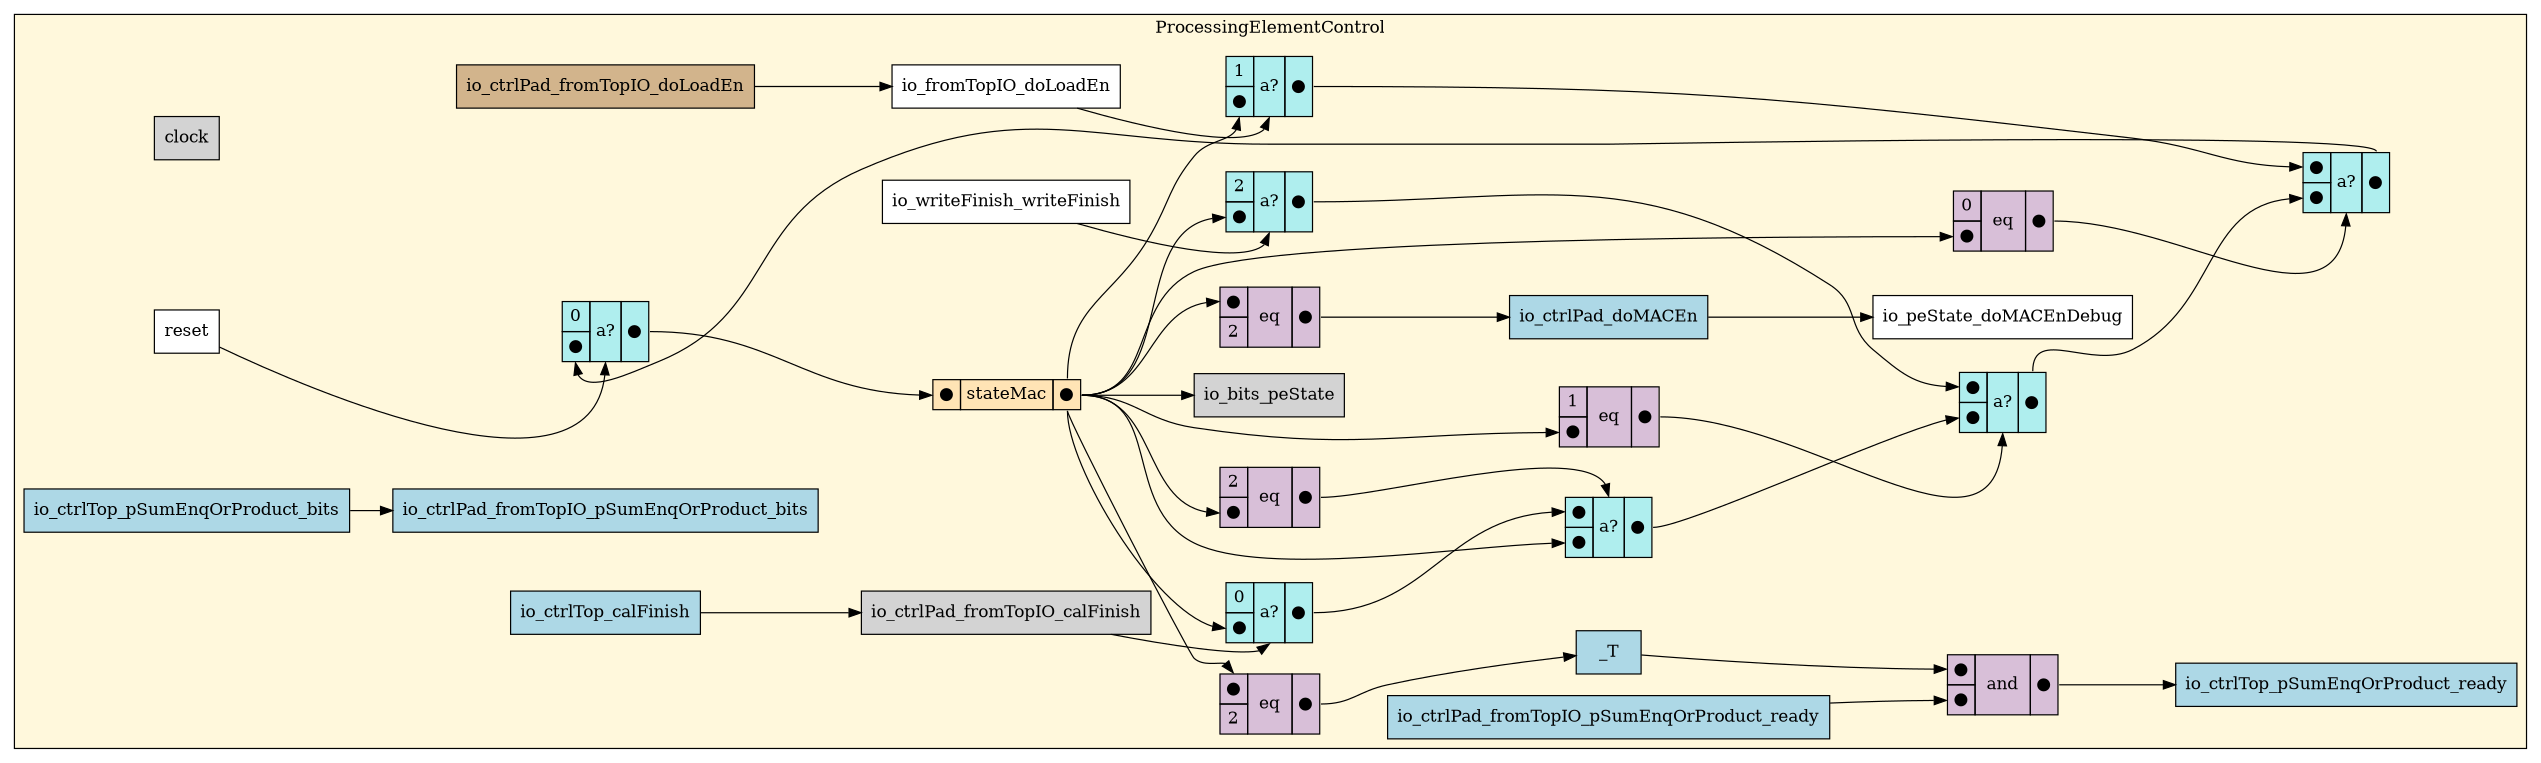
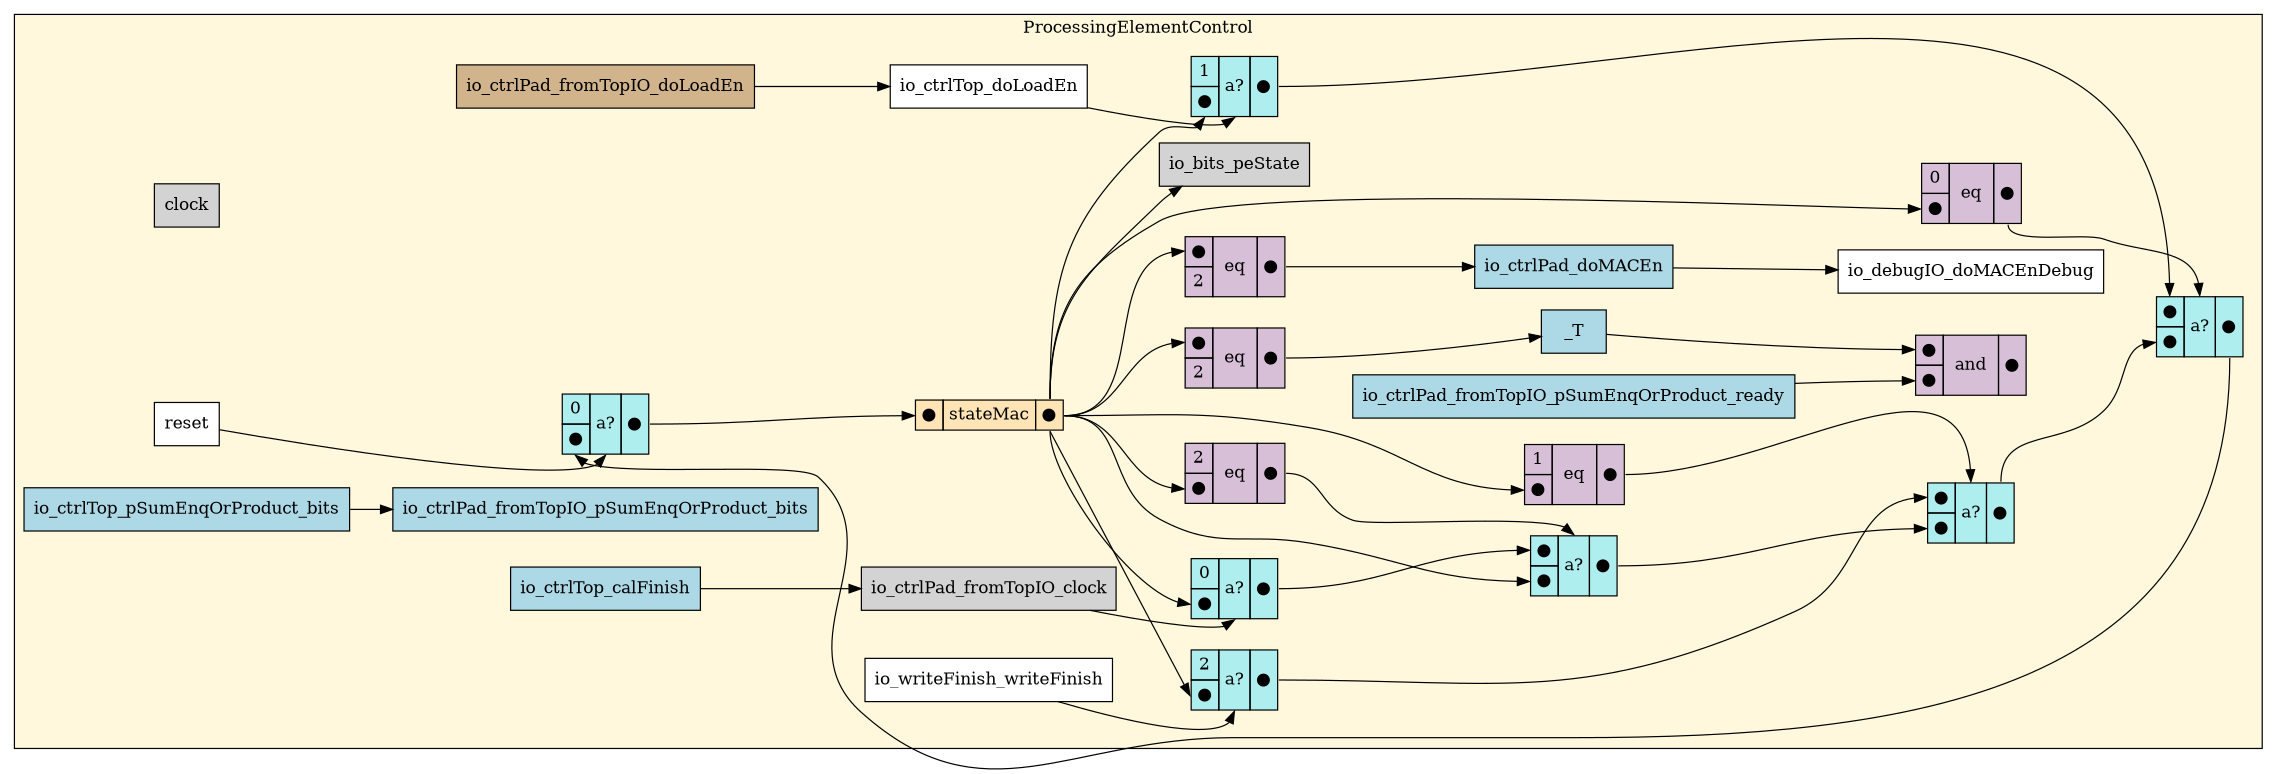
  digraph {
    rankdir=LR
    node [shape=rectangle style=filled]
    edge [headport=in2 tailport=out]
    n1 [fillcolor=lightgrey label=clock rank=0]
    n2 [fillcolor=white label=reset rank=0]
    n3 [label=< <TABLE BORDER="0" CELLBORDER="1" CELLSPACING="0" CELLPADDING="4" BGCOLOR="#AFEEEE">   <TR>     <TD PORT="in1">0</TD>     <TD ROWSPAN="2" PORT="select">a?</TD>     <TD ROWSPAN="2" PORT="out">&#x25cf;</TD>   </TR>   <TR>     <TD PORT="in2">&#x25cf;</TD>   </TR> </TABLE>> shape=plaintext style=""]
    n4 [fillcolor=lightblue label=io_ctrlPad_fromTopIO_pSumEnqOrProduct_ready rank=0]
    n5 [label=< <TABLE BORDER="0" CELLBORDER="1" CELLSPACING="0" CELLPADDING="4" BGCOLOR="#D8BFD8">   <TR>     <TD PORT="in1">&#x25cf;</TD>     <TD ROWSPAN="2" > and </TD>     <TD ROWSPAN="2" PORT="out">&#x25cf;</TD>   </TR>   <TR>     <TD PORT="in2">&#x25cf;</TD>   </TR> </TABLE>> shape=plaintext style=""]
-   n6 [fillcolor=lightgrey label=io_ctrlPad_fromTopIO_calFinish rank=0]
+   n6 [fillcolor=lightgrey label=io_ctrlPad_fromTopIO_clock rank=0]
    n7 [fillcolor=lightblue label=io_ctrlTop_calFinish rank=1000]
    n8 [label=< <TABLE BORDER="0" CELLBORDER="1" CELLSPACING="0" CELLPADDING="4" BGCOLOR="#AFEEEE">   <TR>     <TD PORT="in1">0</TD>     <TD ROWSPAN="2" PORT="select">a?</TD>     <TD ROWSPAN="2" PORT="out">&#x25cf;</TD>   </TR>   <TR>     <TD PORT="in2">&#x25cf;</TD>   </TR> </TABLE>> shape=plaintext style=""]
    n9 [fillcolor=lightblue label=io_ctrlTop_pSumEnqOrProduct_bits rank=0]
    n10 [fillcolor=lightblue label=io_ctrlPad_fromTopIO_pSumEnqOrProduct_bits rank=1000]
-   n11 [fillcolor=white label=io_fromTopIO_doLoadEn rank=0]
+   n11 [fillcolor=white label=io_ctrlTop_doLoadEn rank=0]
    n12 [fillcolor=tan label=io_ctrlPad_fromTopIO_doLoadEn rank=1000]
    n13 [label=< <TABLE BORDER="0" CELLBORDER="1" CELLSPACING="0" CELLPADDING="4" BGCOLOR="#AFEEEE">   <TR>     <TD PORT="in1">1</TD>     <TD ROWSPAN="2" PORT="select">a?</TD>     <TD ROWSPAN="2" PORT="out">&#x25cf;</TD>   </TR>   <TR>     <TD PORT="in2">&#x25cf;</TD>   </TR> </TABLE>> shape=plaintext style=""]
    n14 [fillcolor=white label=io_writeFinish_writeFinish rank=0]
    n15 [label=< <TABLE BORDER="0" CELLBORDER="1" CELLSPACING="0" CELLPADDING="4" BGCOLOR="#AFEEEE">   <TR>     <TD PORT="in1">2</TD>     <TD ROWSPAN="2" PORT="select">a?</TD>     <TD ROWSPAN="2" PORT="out">&#x25cf;</TD>   </TR>   <TR>     <TD PORT="in2">&#x25cf;</TD>   </TR> </TABLE>> shape=plaintext style=""]
    n16 [fillcolor=lightblue label=io_ctrlPad_doMACEn rank=1000]
-   n17 [fillcolor=white label=io_peState_doMACEnDebug rank=1000]
-   n18 [fillcolor=lightblue label=io_ctrlTop_pSumEnqOrProduct_ready rank=1000]
+   n17 [fillcolor=white label=io_debugIO_doMACEnDebug rank=1000]
    n19 [fillcolor=lightgrey label=io_bits_peState rank=1000]
    n20 [label=< <TABLE BORDER="0" CELLBORDER="1" CELLSPACING="0" CELLPADDING="4" BGCOLOR="#FFE4B5">   <TR>     <TD PORT="in">&#x25cf;</TD>     <TD>stateMac</TD>     <TD PORT="out">&#x25cf;</TD>   </TR> </TABLE>> shape=plaintext style=""]
    n21 [label=< <TABLE BORDER="0" CELLBORDER="1" CELLSPACING="0" CELLPADDING="4" BGCOLOR="#D8BFD8">   <TR>     <TD PORT="in1">&#x25cf;</TD>     <TD ROWSPAN="2" > eq </TD>     <TD ROWSPAN="2" PORT="out">&#x25cf;</TD>   </TR>   <TR>     <TD PORT="in2">2</TD>   </TR> </TABLE>> shape=plaintext style=""]
    n22 [label=< <TABLE BORDER="0" CELLBORDER="1" CELLSPACING="0" CELLPADDING="4" BGCOLOR="#D8BFD8">   <TR>     <TD PORT="in1">&#x25cf;</TD>     <TD ROWSPAN="2" > eq </TD>     <TD ROWSPAN="2" PORT="out">&#x25cf;</TD>   </TR>   <TR>     <TD PORT="in2">2</TD>   </TR> </TABLE>> shape=plaintext style=""]
    n23 [label=< <TABLE BORDER="0" CELLBORDER="1" CELLSPACING="0" CELLPADDING="4" BGCOLOR="#D8BFD8">   <TR>     <TD PORT="in1">0</TD>     <TD ROWSPAN="2" > eq </TD>     <TD ROWSPAN="2" PORT="out">&#x25cf;</TD>   </TR>   <TR>     <TD PORT="in2">&#x25cf;</TD>   </TR> </TABLE>> shape=plaintext style=""]
    n24 [label=< <TABLE BORDER="0" CELLBORDER="1" CELLSPACING="0" CELLPADDING="4" BGCOLOR="#D8BFD8">   <TR>     <TD PORT="in1">1</TD>     <TD ROWSPAN="2" > eq </TD>     <TD ROWSPAN="2" PORT="out">&#x25cf;</TD>   </TR>   <TR>     <TD PORT="in2">&#x25cf;</TD>   </TR> </TABLE>> shape=plaintext style=""]
    n25 [label=< <TABLE BORDER="0" CELLBORDER="1" CELLSPACING="0" CELLPADDING="4" BGCOLOR="#AFEEEE">   <TR>     <TD PORT="in1">&#x25cf;</TD>     <TD ROWSPAN="2" PORT="select">a?</TD>     <TD ROWSPAN="2" PORT="out">&#x25cf;</TD>   </TR>   <TR>     <TD PORT="in2">&#x25cf;</TD>   </TR> </TABLE>> shape=plaintext style=""]
    n26 [label=< <TABLE BORDER="0" CELLBORDER="1" CELLSPACING="0" CELLPADDING="4" BGCOLOR="#D8BFD8">   <TR>     <TD PORT="in1">2</TD>     <TD ROWSPAN="2" > eq </TD>     <TD ROWSPAN="2" PORT="out">&#x25cf;</TD>   </TR>   <TR>     <TD PORT="in2">&#x25cf;</TD>   </TR> </TABLE>> shape=plaintext style=""]
    n27 [fillcolor=lightblue label=_T]
    n28 [label=< <TABLE BORDER="0" CELLBORDER="1" CELLSPACING="0" CELLPADDING="4" BGCOLOR="#AFEEEE">   <TR>     <TD PORT="in1">&#x25cf;</TD>     <TD ROWSPAN="2" PORT="select">a?</TD>     <TD ROWSPAN="2" PORT="out">&#x25cf;</TD>   </TR>   <TR>     <TD PORT="in2">&#x25cf;</TD>   </TR> </TABLE>> shape=plaintext style=""]
    n29 [label=< <TABLE BORDER="0" CELLBORDER="1" CELLSPACING="0" CELLPADDING="4" BGCOLOR="#AFEEEE">   <TR>     <TD PORT="in1">&#x25cf;</TD>     <TD ROWSPAN="2" PORT="select">a?</TD>     <TD ROWSPAN="2" PORT="out">&#x25cf;</TD>   </TR>   <TR>     <TD PORT="in2">&#x25cf;</TD>   </TR> </TABLE>> shape=plaintext style=""]
    subgraph cluster_1 {
      bgcolor="#FFF8DC"
      label=ProcessingElementControl
      n1
      n2
      n3
      n4
      n5
      n6
      n7
      n8
      n9
      n10
      n11
      n12
      n13
      n14
      n15
      n16
      n17
-     n18
      n19
      n20
      n21
      n22
      n23
      n24
      n25
      n26
      n27
      n28
      n29
    }
    n2 -> n3 [headport=select]
    n3 -> n20 [headport=in]
    n4 -> n5
-   n5 -> n18
    n6 -> n8 [headport=select]
    n7 -> n6
    n8 -> n25 [headport=in1]
    n9 -> n10
    n11 -> n13 [headport=select]
    n12 -> n11
    n13 -> n28 [headport=in1]
    n14 -> n15 [headport=select]
    n15 -> n29 [headport=in1]
    n16 -> n17
    n20 -> n8
    n20 -> n13
    n20 -> n15
    n20 -> n19
    n20 -> n21 [headport=in1]
    n20 -> n22 [headport=in1]
    n20 -> n23
    n20 -> n24
    n20 -> n25
    n20 -> n26
    n21 -> n27
    n22 -> n16
    n23 -> n28 [headport=select]
    n24 -> n29 [headport=select]
    n25 -> n29
    n26 -> n25 [headport=select]
    n27 -> n5 [headport=in1]
    n28 -> n3
    n29 -> n28
  }
